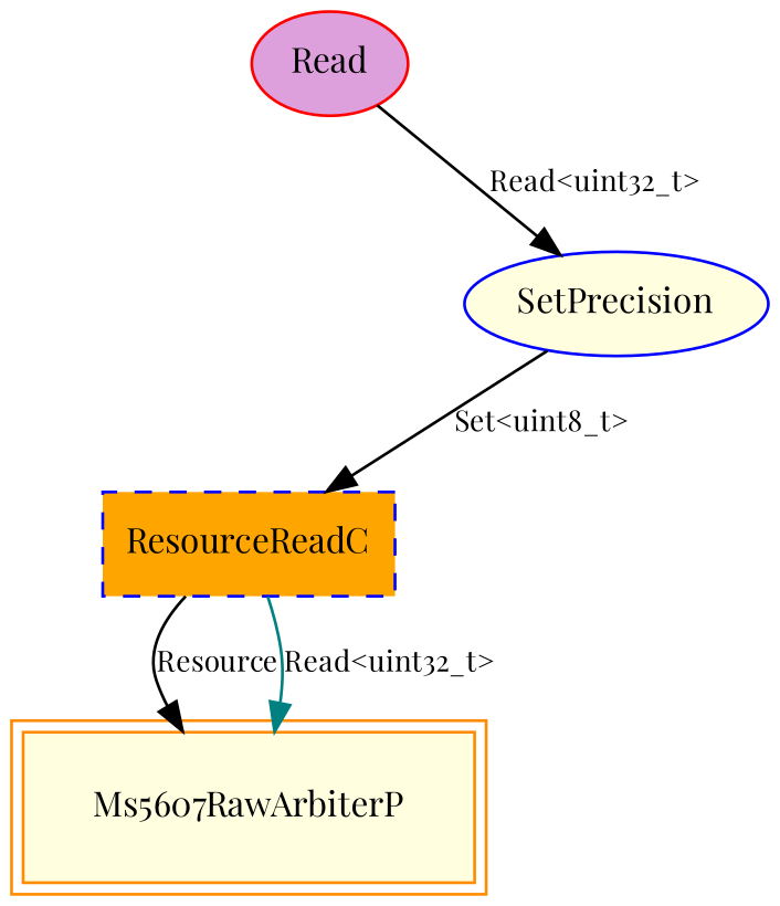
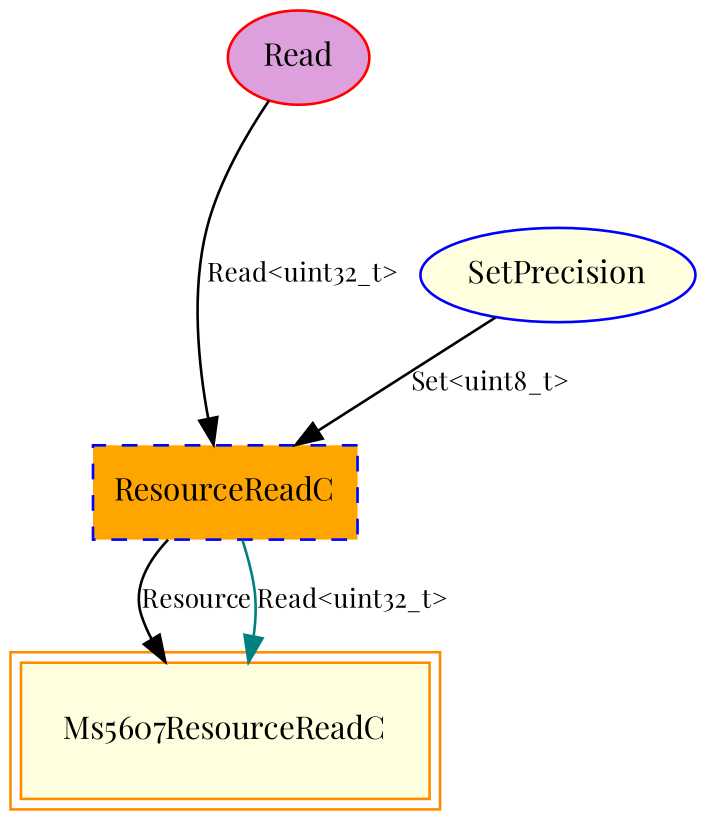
  digraph {
    fontname="Playfair Display"
    node [color=blue fillcolor=lightyellow fontname="Playfair Display" fontsize=12 shape=ellipse style=filled]
    edge [color=black fontname="Playfair Display" fontsize=10]
    n1 [color=red fillcolor=plum label=Read]
    n2 [fillcolor=orange label=ResourceReadC shape=box style="dashed,filled"]
-   Ms5607RawArbiterP [color=darkorange peripheries=2 shape=box]
+   Ms5607RawArbiterP [color=darkorange peripheries=2 shape=box label=Ms5607ResourceReadC]
    n4 [label=SetPrecision]
-   n1 -> n4 [label="Read<uint32_t>"]
+   n1 -> n2 [label="Read<uint32_t>"]
    n2 -> Ms5607RawArbiterP [label=Resource]
    n2 -> Ms5607RawArbiterP [color=teal label="Read<uint32_t>"]
    n4 -> n2 [label="Set<uint8_t>"]
  }
